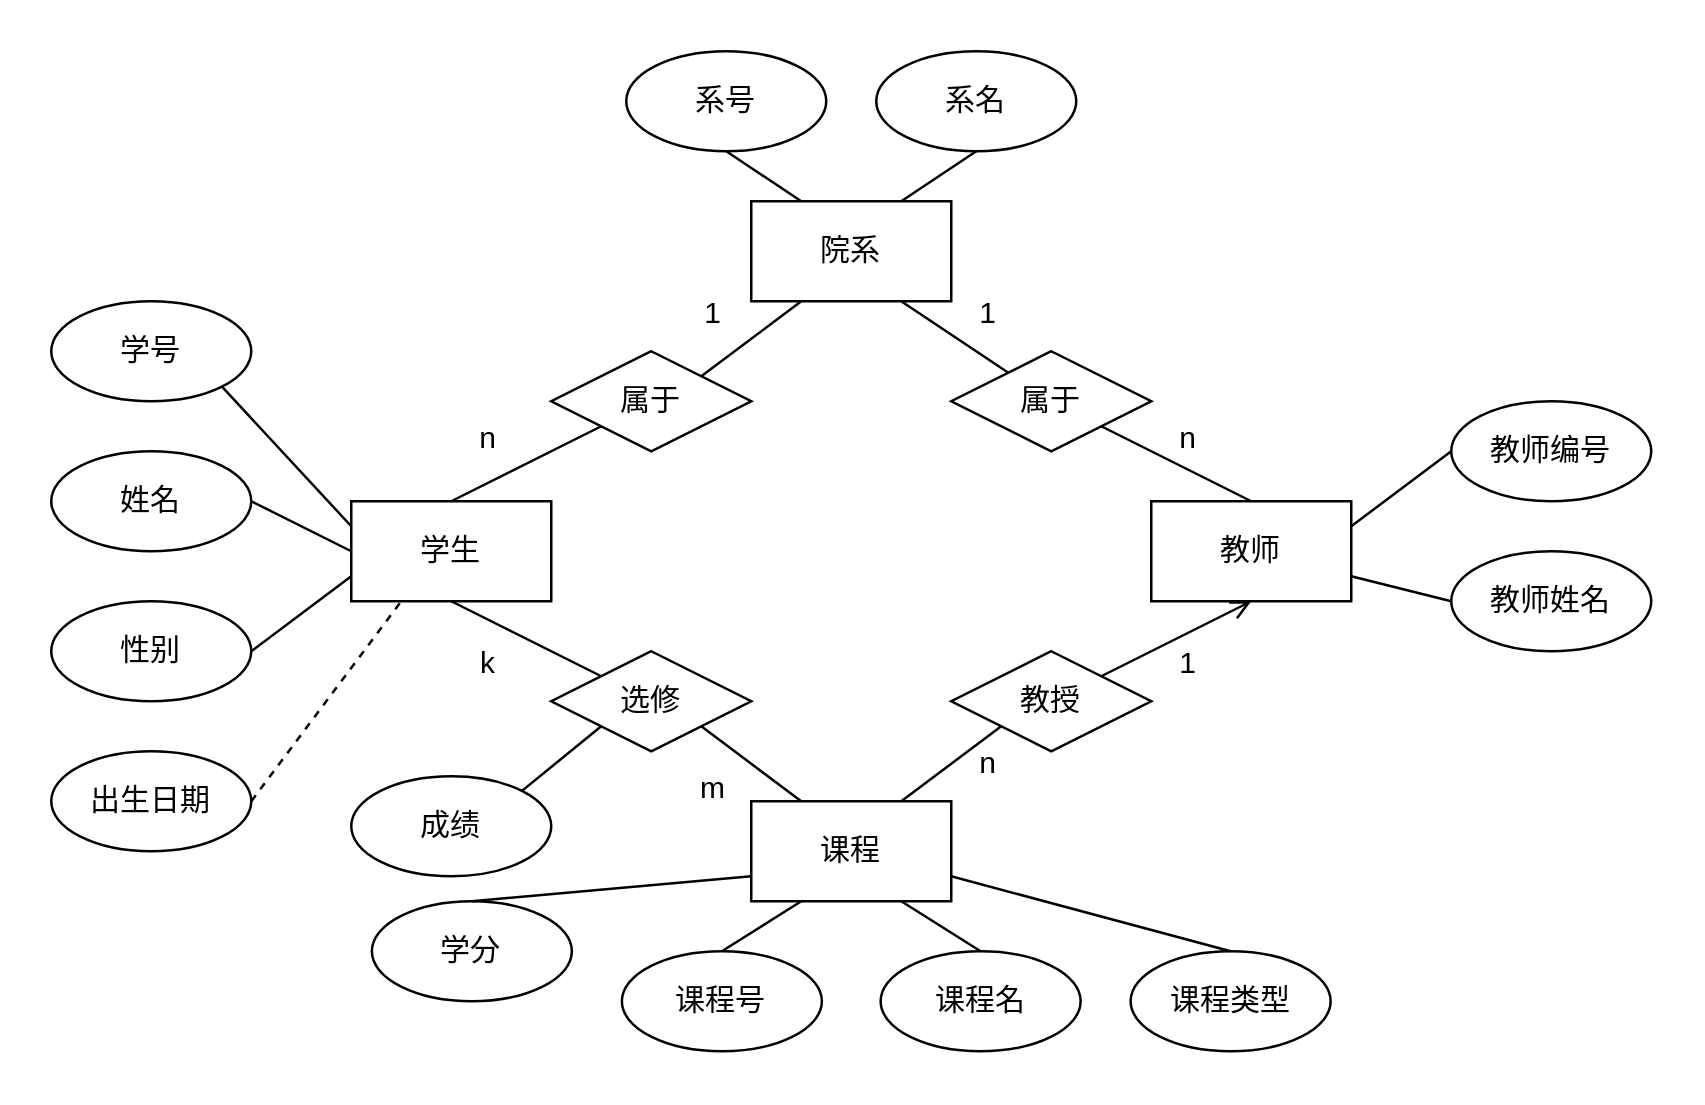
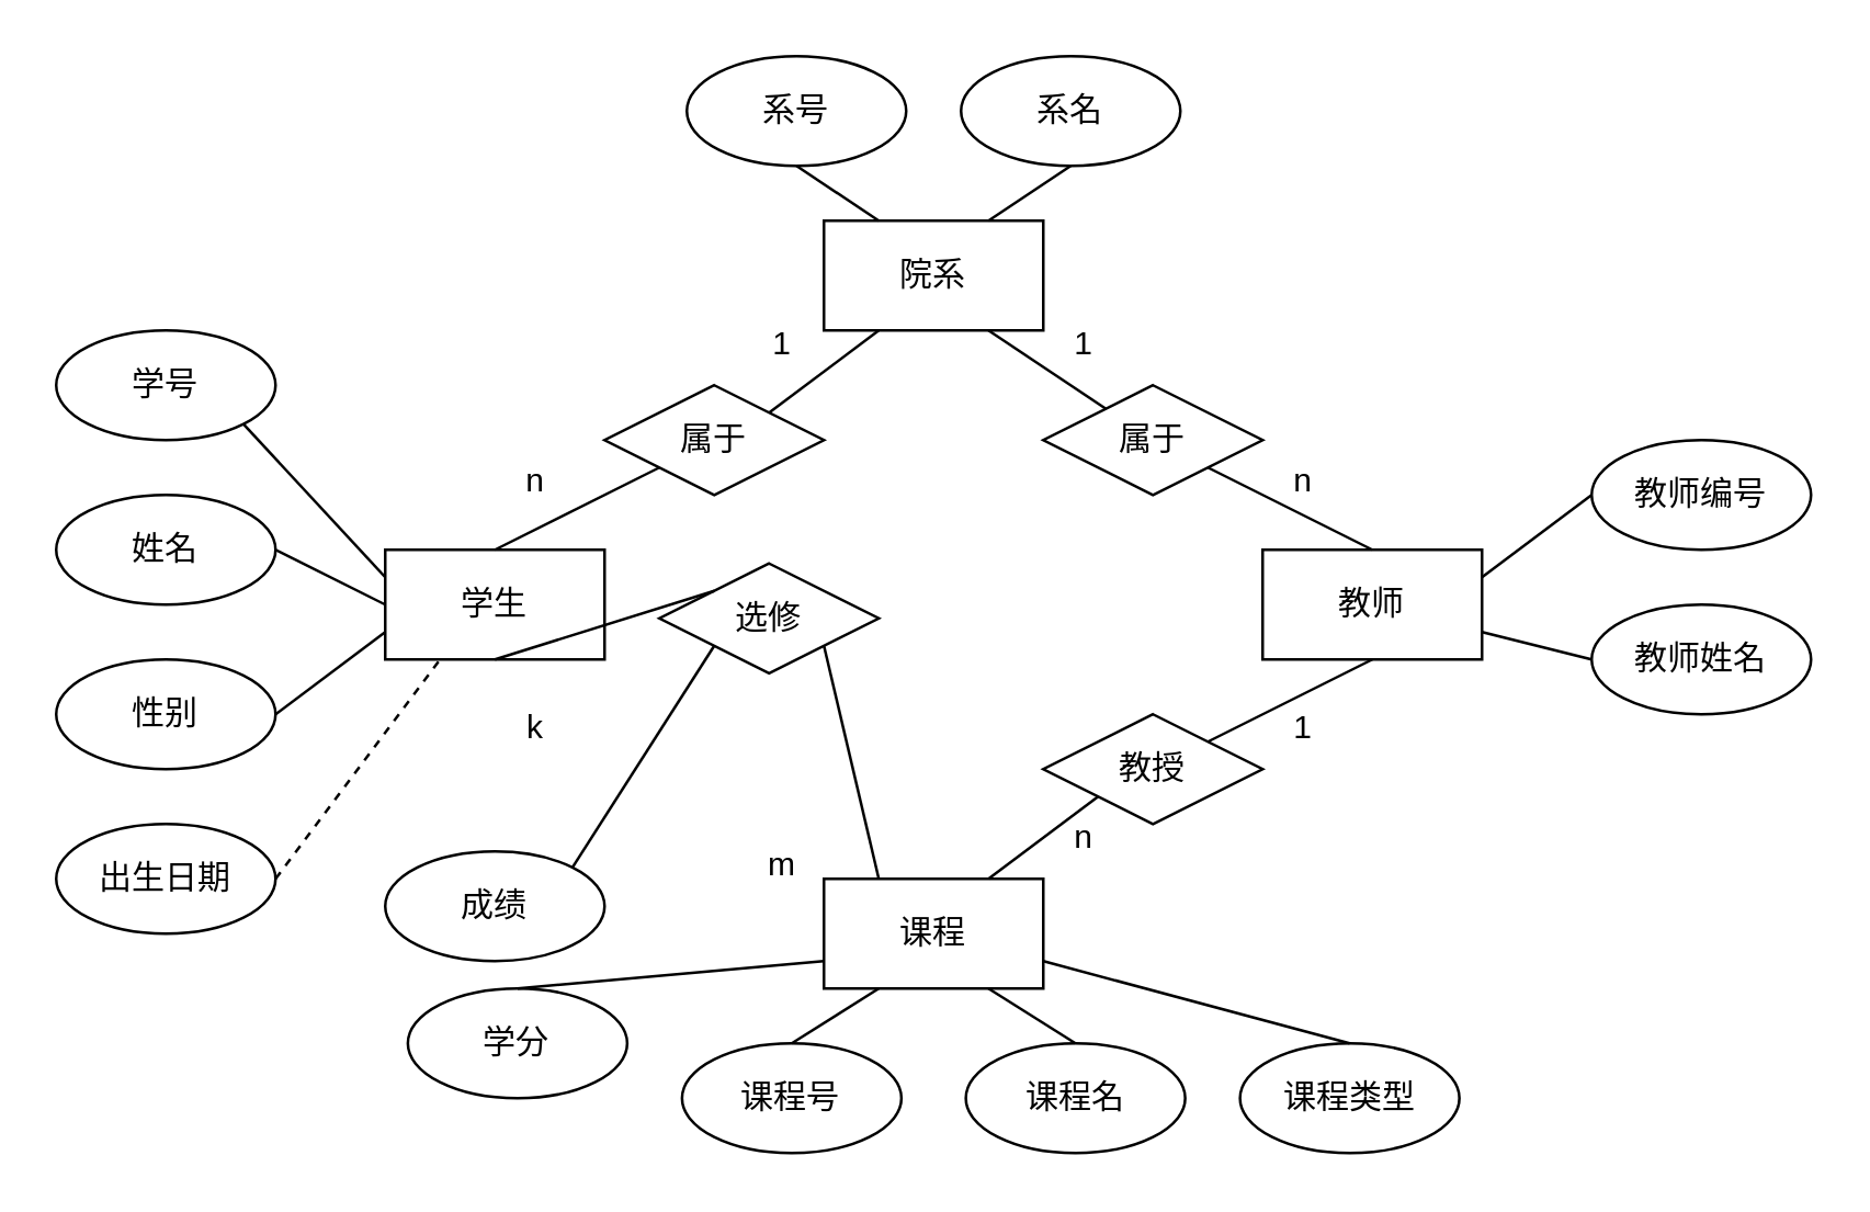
  <mxCell id="0" />
  <mxCell id="1" parent="0" />
  <mxCell id="2" value="院系" style="rounded=0;whiteSpace=wrap;html=1;" vertex="1" parent="1"><mxGeometry x="300" y="80" width="80" height="40" as="geometry" /></mxCell>
- <mxCell id="3" value="选修" style="rhombus;whiteSpace=wrap;html=1;" vertex="1" parent="1"><mxGeometry x="220" y="260" width="80" height="40" as="geometry" /></mxCell>
+ <mxCell id="3" value="选修" style="rhombus;whiteSpace=wrap;html=1;" vertex="1" parent="1"><mxGeometry x="240" y="205" width="80" height="40" as="geometry" /></mxCell>
  <mxCell id="4" value="1" style="text;html=1;strokeColor=none;fillColor=none;align=center;verticalAlign=middle;whiteSpace=wrap;rounded=0;" vertex="1" parent="1"><mxGeometry x="370" y="110" width="50" height="30" as="geometry" /></mxCell>
  <mxCell id="5" value="教师" style="rounded=0;whiteSpace=wrap;html=1;" vertex="1" parent="1"><mxGeometry x="460" y="200" width="80" height="40" as="geometry" /></mxCell>
  <mxCell id="6" value="学生" style="rounded=0;whiteSpace=wrap;html=1;" vertex="1" parent="1"><mxGeometry x="140" y="200" width="80" height="40" as="geometry" /></mxCell>
  <mxCell id="7" value="课程" style="rounded=0;whiteSpace=wrap;html=1;" vertex="1" parent="1"><mxGeometry x="300" y="320" width="80" height="40" as="geometry" /></mxCell>
  <mxCell id="8" value="教授" style="rhombus;whiteSpace=wrap;html=1;" vertex="1" parent="1"><mxGeometry x="380" y="260" width="80" height="40" as="geometry" /></mxCell>
  <mxCell id="9" value="属于" style="rhombus;whiteSpace=wrap;html=1;" vertex="1" parent="1"><mxGeometry x="380" y="140" width="80" height="40" as="geometry" /></mxCell>
  <mxCell id="10" value="属于" style="rhombus;whiteSpace=wrap;html=1;" vertex="1" parent="1"><mxGeometry x="220" y="140" width="80" height="40" as="geometry" /></mxCell>
  <mxCell id="11" value="" style="endArrow=none;html=1;rounded=0;exitX=0.75;exitY=0;exitDx=0;exitDy=0;entryX=0;entryY=1;entryDx=0;entryDy=0;" edge="1" parent="1" source="7" target="8"><mxGeometry width="50" height="50" relative="1" as="geometry"><mxPoint x="380" y="370" as="sourcePoint" /><mxPoint x="430" y="320" as="targetPoint" /></mxGeometry></mxCell>
- <mxCell id="12" value="" style="endArrow=open;html=1;rounded=0;exitX=1;exitY=0;exitDx=0;exitDy=0;entryX=0.5;entryY=1;entryDx=0;entryDy=0;" edge="1" parent="1" source="8" target="5"><mxGeometry width="50" height="50" relative="1" as="geometry"><mxPoint x="470" y="290" as="sourcePoint" /><mxPoint x="510" y="260" as="targetPoint" /></mxGeometry></mxCell>
+ <mxCell id="12" value="" style="endArrow=none;html=1;rounded=0;exitX=1;exitY=0;exitDx=0;exitDy=0;entryX=0.5;entryY=1;entryDx=0;entryDy=0;" edge="1" parent="1" source="8" target="5"><mxGeometry width="50" height="50" relative="1" as="geometry"><mxPoint x="470" y="290" as="sourcePoint" /><mxPoint x="510" y="260" as="targetPoint" /></mxGeometry></mxCell>
  <mxCell id="13" value="" style="endArrow=none;html=1;rounded=0;exitX=0.25;exitY=0;exitDx=0;exitDy=0;entryX=1;entryY=1;entryDx=0;entryDy=0;" edge="1" parent="1" source="7" target="3"><mxGeometry width="50" height="50" relative="1" as="geometry"><mxPoint x="380" y="370" as="sourcePoint" /><mxPoint x="430" y="320" as="targetPoint" /></mxGeometry></mxCell>
  <mxCell id="14" value="" style="endArrow=none;html=1;rounded=0;exitX=0;exitY=0;exitDx=0;exitDy=0;entryX=0.5;entryY=1;entryDx=0;entryDy=0;" edge="1" parent="1" source="3" target="6"><mxGeometry width="50" height="50" relative="1" as="geometry"><mxPoint x="380" y="370" as="sourcePoint" /><mxPoint x="430" y="320" as="targetPoint" /></mxGeometry></mxCell>
  <mxCell id="15" value="" style="endArrow=none;html=1;rounded=0;exitX=0.5;exitY=0;exitDx=0;exitDy=0;" edge="1" parent="1" source="6" target="10"><mxGeometry width="50" height="50" relative="1" as="geometry"><mxPoint x="380" y="370" as="sourcePoint" /><mxPoint x="430" y="320" as="targetPoint" /></mxGeometry></mxCell>
  <mxCell id="16" value="" style="endArrow=none;html=1;rounded=0;exitX=1;exitY=1;exitDx=0;exitDy=0;entryX=0.5;entryY=0;entryDx=0;entryDy=0;" edge="1" parent="1" source="9" target="5"><mxGeometry width="50" height="50" relative="1" as="geometry"><mxPoint x="380" y="370" as="sourcePoint" /><mxPoint x="430" y="320" as="targetPoint" /></mxGeometry></mxCell>
  <mxCell id="17" value="" style="endArrow=none;html=1;rounded=0;exitX=1;exitY=0;exitDx=0;exitDy=0;entryX=0.25;entryY=1;entryDx=0;entryDy=0;" edge="1" parent="1" source="10" target="2"><mxGeometry width="50" height="50" relative="1" as="geometry"><mxPoint x="380" y="370" as="sourcePoint" /><mxPoint x="430" y="320" as="targetPoint" /></mxGeometry></mxCell>
  <mxCell id="18" value="" style="endArrow=none;html=1;rounded=0;exitX=0.75;exitY=1;exitDx=0;exitDy=0;" edge="1" parent="1" source="2" target="9"><mxGeometry width="50" height="50" relative="1" as="geometry"><mxPoint x="380" y="370" as="sourcePoint" /><mxPoint x="430" y="320" as="targetPoint" /></mxGeometry></mxCell>
  <mxCell id="19" value="1" style="text;html=1;strokeColor=none;fillColor=none;align=center;verticalAlign=middle;whiteSpace=wrap;rounded=0;" vertex="1" parent="1"><mxGeometry x="260" y="110" width="50" height="30" as="geometry" /></mxCell>
  <mxCell id="20" value="1" style="text;html=1;strokeColor=none;fillColor=none;align=center;verticalAlign=middle;whiteSpace=wrap;rounded=0;" vertex="1" parent="1"><mxGeometry x="450" y="250" width="50" height="30" as="geometry" /></mxCell>
  <mxCell id="21" value="n" style="text;html=1;strokeColor=none;fillColor=none;align=center;verticalAlign=middle;whiteSpace=wrap;rounded=0;" vertex="1" parent="1"><mxGeometry x="370" y="290" width="50" height="30" as="geometry" /></mxCell>
  <mxCell id="22" value="n" style="text;html=1;strokeColor=none;fillColor=none;align=center;verticalAlign=middle;whiteSpace=wrap;rounded=0;" vertex="1" parent="1"><mxGeometry x="450" y="160" width="50" height="30" as="geometry" /></mxCell>
  <mxCell id="23" value="n" style="text;html=1;strokeColor=none;fillColor=none;align=center;verticalAlign=middle;whiteSpace=wrap;rounded=0;" vertex="1" parent="1"><mxGeometry x="170" y="160" width="50" height="30" as="geometry" /></mxCell>
  <mxCell id="24" value="m" style="text;html=1;strokeColor=none;fillColor=none;align=center;verticalAlign=middle;whiteSpace=wrap;rounded=0;" vertex="1" parent="1"><mxGeometry x="260" y="300" width="50" height="30" as="geometry" /></mxCell>
  <mxCell id="25" value="k" style="text;html=1;strokeColor=none;fillColor=none;align=center;verticalAlign=middle;whiteSpace=wrap;rounded=0;" vertex="1" parent="1"><mxGeometry x="170" y="250" width="50" height="30" as="geometry" /></mxCell>
  <mxCell id="26" value="姓名" style="ellipse;whiteSpace=wrap;html=1;" vertex="1" parent="1"><mxGeometry x="20" y="180" width="80" height="40" as="geometry" /></mxCell>
  <mxCell id="27" value="学号" style="ellipse;whiteSpace=wrap;html=1;" vertex="1" parent="1"><mxGeometry x="20" y="120" width="80" height="40" as="geometry" /></mxCell>
  <mxCell id="28" value="出生日期" style="ellipse;whiteSpace=wrap;html=1;" vertex="1" parent="1"><mxGeometry x="20" y="300" width="80" height="40" as="geometry" /></mxCell>
  <mxCell id="29" value="性别" style="ellipse;whiteSpace=wrap;html=1;" vertex="1" parent="1"><mxGeometry x="20" y="240" width="80" height="40" as="geometry" /></mxCell>
  <mxCell id="30" value="成绩" style="ellipse;whiteSpace=wrap;html=1;" vertex="1" parent="1"><mxGeometry x="140" y="310" width="80" height="40" as="geometry" /></mxCell>
  <mxCell id="31" value="教师姓名" style="ellipse;whiteSpace=wrap;html=1;" vertex="1" parent="1"><mxGeometry x="580" y="220" width="80" height="40" as="geometry" /></mxCell>
  <mxCell id="32" value="教师编号" style="ellipse;whiteSpace=wrap;html=1;" vertex="1" parent="1"><mxGeometry x="580" y="160" width="80" height="40" as="geometry" /></mxCell>
  <mxCell id="33" value="学分" style="ellipse;whiteSpace=wrap;html=1;" vertex="1" parent="1"><mxGeometry x="148.25" y="360" width="80" height="40" as="geometry" /></mxCell>
  <mxCell id="34" value="课程号" style="ellipse;whiteSpace=wrap;html=1;" vertex="1" parent="1"><mxGeometry x="248.25" y="380" width="80" height="40" as="geometry" /></mxCell>
  <mxCell id="35" value="课程名" style="ellipse;whiteSpace=wrap;html=1;" vertex="1" parent="1"><mxGeometry x="351.75" y="380" width="80" height="40" as="geometry" /></mxCell>
  <mxCell id="36" value="课程类型" style="ellipse;whiteSpace=wrap;html=1;" vertex="1" parent="1"><mxGeometry x="451.75" y="380" width="80" height="40" as="geometry" /></mxCell>
  <mxCell id="37" value="系号" style="ellipse;whiteSpace=wrap;html=1;" vertex="1" parent="1"><mxGeometry x="250" y="20" width="80" height="40" as="geometry" /></mxCell>
  <mxCell id="38" value="系名" style="ellipse;whiteSpace=wrap;html=1;" vertex="1" parent="1"><mxGeometry x="350" y="20" width="80" height="40" as="geometry" /></mxCell>
  <mxCell id="39" value="" style="endArrow=none;html=1;rounded=0;exitX=0.25;exitY=1;exitDx=0;exitDy=0;entryX=0.5;entryY=0;entryDx=0;entryDy=0;" edge="1" parent="1" source="7" target="34"><mxGeometry width="50" height="50" relative="1" as="geometry"><mxPoint x="384" y="334" as="sourcePoint" /><mxPoint x="434" y="284" as="targetPoint" /></mxGeometry></mxCell>
  <mxCell id="40" value="" style="endArrow=none;html=1;rounded=0;exitX=0.5;exitY=0;exitDx=0;exitDy=0;entryX=0;entryY=0.75;entryDx=0;entryDy=0;" edge="1" parent="1" source="33" target="7"><mxGeometry width="50" height="50" relative="1" as="geometry"><mxPoint x="384" y="334" as="sourcePoint" /><mxPoint x="434" y="284" as="targetPoint" /></mxGeometry></mxCell>
  <mxCell id="41" value="" style="endArrow=none;html=1;rounded=0;exitX=0.5;exitY=0;exitDx=0;exitDy=0;entryX=0.75;entryY=1;entryDx=0;entryDy=0;" edge="1" parent="1" source="35" target="7"><mxGeometry width="50" height="50" relative="1" as="geometry"><mxPoint x="380" y="330" as="sourcePoint" /><mxPoint x="430" y="280" as="targetPoint" /></mxGeometry></mxCell>
  <mxCell id="42" value="" style="endArrow=none;html=1;rounded=0;exitX=1;exitY=0.75;exitDx=0;exitDy=0;entryX=0.5;entryY=0;entryDx=0;entryDy=0;" edge="1" parent="1" source="7" target="36"><mxGeometry width="50" height="50" relative="1" as="geometry"><mxPoint x="380" y="330" as="sourcePoint" /><mxPoint x="430" y="280" as="targetPoint" /></mxGeometry></mxCell>
  <mxCell id="43" value="" style="endArrow=none;html=1;rounded=0;exitX=1;exitY=0;exitDx=0;exitDy=0;entryX=0;entryY=1;entryDx=0;entryDy=0;" edge="1" parent="1" source="30" target="3"><mxGeometry width="50" height="50" relative="1" as="geometry"><mxPoint x="380" y="330" as="sourcePoint" /><mxPoint x="430" y="280" as="targetPoint" /></mxGeometry></mxCell>
  <mxCell id="44" value="" style="endArrow=none;html=1;rounded=0;exitX=0;exitY=0.5;exitDx=0;exitDy=0;entryX=1;entryY=0.75;entryDx=0;entryDy=0;" edge="1" parent="1" source="31" target="5"><mxGeometry width="50" height="50" relative="1" as="geometry"><mxPoint x="380" y="330" as="sourcePoint" /><mxPoint x="430" y="280" as="targetPoint" /></mxGeometry></mxCell>
  <mxCell id="45" value="" style="endArrow=none;html=1;rounded=0;exitX=1;exitY=0.25;exitDx=0;exitDy=0;entryX=0;entryY=0.5;entryDx=0;entryDy=0;" edge="1" parent="1" source="5" target="32"><mxGeometry width="50" height="50" relative="1" as="geometry"><mxPoint x="380" y="330" as="sourcePoint" /><mxPoint x="430" y="280" as="targetPoint" /></mxGeometry></mxCell>
  <mxCell id="46" value="" style="endArrow=none;html=1;rounded=0;exitX=1;exitY=0.5;exitDx=0;exitDy=0;entryX=0.25;entryY=1;entryDx=0;entryDy=0;dashed=1;" edge="1" parent="1" source="28" target="6"><mxGeometry width="50" height="50" relative="1" as="geometry"><mxPoint x="380" y="330" as="sourcePoint" /><mxPoint x="430" y="280" as="targetPoint" /></mxGeometry></mxCell>
  <mxCell id="47" value="" style="endArrow=none;html=1;rounded=0;exitX=1;exitY=0.5;exitDx=0;exitDy=0;entryX=0;entryY=0.75;entryDx=0;entryDy=0;" edge="1" parent="1" source="29" target="6"><mxGeometry width="50" height="50" relative="1" as="geometry"><mxPoint x="380" y="330" as="sourcePoint" /><mxPoint x="430" y="280" as="targetPoint" /></mxGeometry></mxCell>
  <mxCell id="48" value="" style="endArrow=none;html=1;rounded=0;exitX=0;exitY=0.5;exitDx=0;exitDy=0;entryX=1;entryY=0.5;entryDx=0;entryDy=0;" edge="1" parent="1" source="6" target="26"><mxGeometry width="50" height="50" relative="1" as="geometry"><mxPoint x="380" y="330" as="sourcePoint" /><mxPoint x="430" y="280" as="targetPoint" /></mxGeometry></mxCell>
  <mxCell id="49" value="" style="endArrow=none;html=1;rounded=0;exitX=0;exitY=0.25;exitDx=0;exitDy=0;entryX=1;entryY=1;entryDx=0;entryDy=0;" edge="1" parent="1" source="6" target="27"><mxGeometry width="50" height="50" relative="1" as="geometry"><mxPoint x="380" y="330" as="sourcePoint" /><mxPoint x="430" y="280" as="targetPoint" /></mxGeometry></mxCell>
  <mxCell id="50" value="" style="endArrow=none;html=1;rounded=0;exitX=0.75;exitY=0;exitDx=0;exitDy=0;entryX=0.5;entryY=1;entryDx=0;entryDy=0;" edge="1" parent="1" source="2" target="38"><mxGeometry width="50" height="50" relative="1" as="geometry"><mxPoint x="380" y="330" as="sourcePoint" /><mxPoint x="430" y="280" as="targetPoint" /></mxGeometry></mxCell>
  <mxCell id="51" value="" style="endArrow=none;html=1;rounded=0;exitX=0.25;exitY=0;exitDx=0;exitDy=0;entryX=0.5;entryY=1;entryDx=0;entryDy=0;" edge="1" parent="1" source="2" target="37"><mxGeometry width="50" height="50" relative="1" as="geometry"><mxPoint x="380" y="330" as="sourcePoint" /><mxPoint x="430" y="280" as="targetPoint" /></mxGeometry></mxCell>
